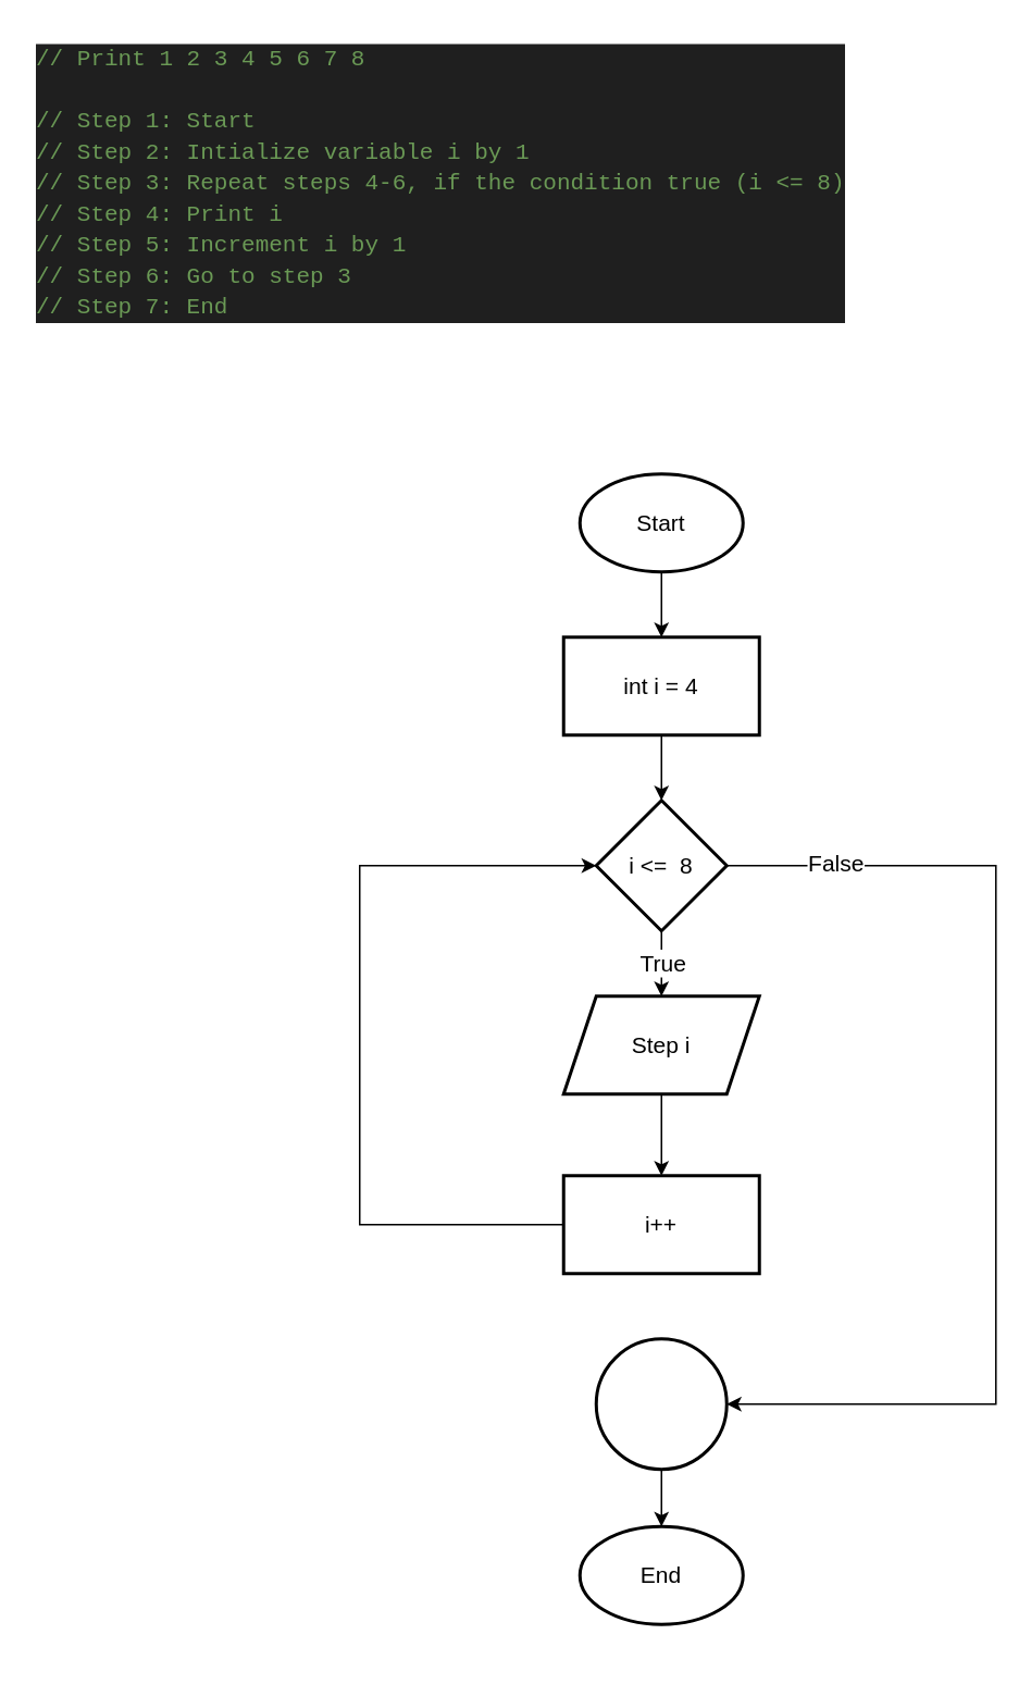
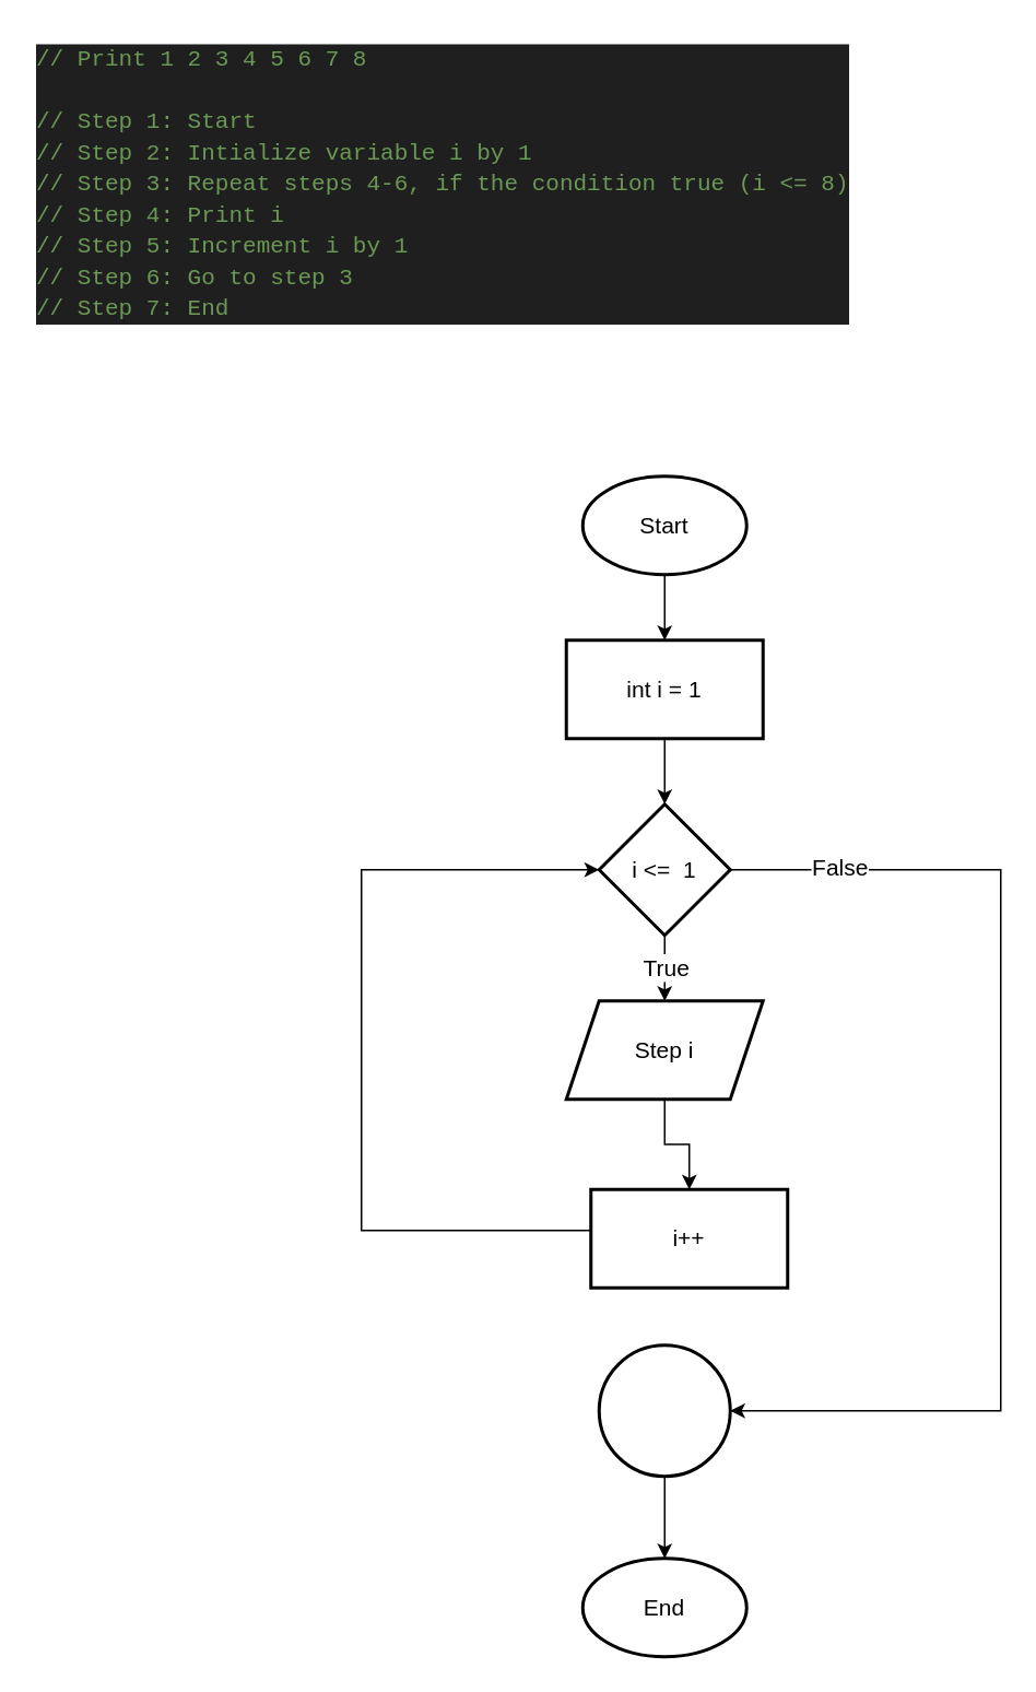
  <mxCell id="0" />
  <mxCell id="1" parent="0" />
  <mxCell id="2" value="&lt;div style=&quot;color: rgb(204, 204, 204); background-color: rgb(31, 31, 31); font-family: Consolas, &amp;quot;Courier New&amp;quot;, monospace; font-weight: normal; line-height: 19px; white-space: pre;&quot;&gt;&lt;div&gt;&lt;span style=&quot;color: #6a9955;&quot;&gt;// Print 1 2 3 4 5 6 7 8&lt;/span&gt;&lt;/div&gt;&lt;br&gt;&lt;div&gt;&lt;span style=&quot;color: #6a9955;&quot;&gt;// Step 1: Start&lt;/span&gt;&lt;/div&gt;&lt;div&gt;&lt;span style=&quot;color: #6a9955;&quot;&gt;// Step 2: Intialize variable i by 1&lt;/span&gt;&lt;/div&gt;&lt;div&gt;&lt;span style=&quot;color: #6a9955;&quot;&gt;// Step 3: Repeat steps 4-6, if the condition true (i &amp;lt;= 8)&lt;/span&gt;&lt;/div&gt;&lt;div&gt;&lt;span style=&quot;color: #6a9955;&quot;&gt;// Step 4: Print i&lt;/span&gt;&lt;/div&gt;&lt;div&gt;&lt;span style=&quot;color: #6a9955;&quot;&gt;// Step 5: Increment i by 1&lt;/span&gt;&lt;/div&gt;&lt;div&gt;&lt;span style=&quot;color: #6a9955;&quot;&gt;// Step 6: Go to step 3&lt;/span&gt;&lt;/div&gt;&lt;div&gt;&lt;span style=&quot;color: #6a9955;&quot;&gt;// Step 7: End&lt;/span&gt;&lt;/div&gt;&lt;/div&gt;" style="text;whiteSpace=wrap;html=1;fontSize=14;" vertex="1" parent="1"><mxGeometry x="20" y="20" width="490" height="190" as="geometry" /></mxCell>
  <mxCell id="3" value="" style="edgeStyle=orthogonalEdgeStyle;rounded=0;orthogonalLoop=1;jettySize=auto;html=1;fontSize=14;" edge="1" parent="1" source="4" target="7"><mxGeometry relative="1" as="geometry" /></mxCell>
  <mxCell id="4" value="Start" style="strokeWidth=2;html=1;shape=mxgraph.flowchart.start_1;whiteSpace=wrap;fontSize=14;" vertex="1" parent="1"><mxGeometry x="355" y="290" width="100" height="60" as="geometry" /></mxCell>
- <mxCell id="5" value="End" style="strokeWidth=2;html=1;shape=mxgraph.flowchart.start_1;whiteSpace=wrap;fontSize=14;" vertex="1" parent="1"><mxGeometry x="355" y="935" width="100" height="60" as="geometry" /></mxCell>
+ <mxCell id="5" value="End" style="strokeWidth=2;html=1;shape=mxgraph.flowchart.start_1;whiteSpace=wrap;fontSize=14;" vertex="1" parent="1"><mxGeometry x="355" y="950" width="100" height="60" as="geometry" /></mxCell>
  <mxCell id="6" value="" style="edgeStyle=orthogonalEdgeStyle;rounded=0;orthogonalLoop=1;jettySize=auto;html=1;fontSize=14;" edge="1" parent="1" source="7" target="12"><mxGeometry relative="1" as="geometry" /></mxCell>
- <mxCell id="7" value="int i = 4" style="whiteSpace=wrap;html=1;strokeWidth=2;fontSize=14;" vertex="1" parent="1"><mxGeometry x="345" y="390" width="120" height="60" as="geometry" /></mxCell>
+ <mxCell id="7" value="int i = 1" style="whiteSpace=wrap;html=1;strokeWidth=2;fontSize=14;" vertex="1" parent="1"><mxGeometry x="345" y="390" width="120" height="60" as="geometry" /></mxCell>
  <mxCell id="8" value="" style="edgeStyle=orthogonalEdgeStyle;rounded=0;orthogonalLoop=1;jettySize=auto;html=1;fontSize=14;" edge="1" parent="1" source="12" target="14"><mxGeometry relative="1" as="geometry" /></mxCell>
  <mxCell id="9" value="True" style="edgeLabel;html=1;align=center;verticalAlign=middle;resizable=0;points=[];fontSize=14;" vertex="1" connectable="0" parent="8"><mxGeometry x="-0.04" relative="1" as="geometry"><mxPoint as="offset" /></mxGeometry></mxCell>
  <mxCell id="10" value="" style="edgeStyle=orthogonalEdgeStyle;rounded=0;orthogonalLoop=1;jettySize=auto;html=1;fontSize=14;" edge="1" parent="1" source="12" target="18"><mxGeometry relative="1" as="geometry"><Array as="points"><mxPoint x="610" y="530" /><mxPoint x="610" y="860" /></Array></mxGeometry></mxCell>
  <mxCell id="11" value="False" style="edgeLabel;html=1;align=center;verticalAlign=middle;resizable=0;points=[];fontSize=14;" vertex="1" connectable="0" parent="10"><mxGeometry x="-0.801" y="2" relative="1" as="geometry"><mxPoint as="offset" /></mxGeometry></mxCell>
- <mxCell id="12" value="i &amp;lt;=&amp;nbsp; 8" style="rhombus;whiteSpace=wrap;html=1;strokeWidth=2;fontSize=14;" vertex="1" parent="1"><mxGeometry x="365" y="490" width="80" height="80" as="geometry" /></mxCell>
+ <mxCell id="12" value="i &amp;lt;=&amp;nbsp; 1" style="rhombus;whiteSpace=wrap;html=1;strokeWidth=2;fontSize=14;" vertex="1" parent="1"><mxGeometry x="365" y="490" width="80" height="80" as="geometry" /></mxCell>
  <mxCell id="13" value="" style="edgeStyle=orthogonalEdgeStyle;rounded=0;orthogonalLoop=1;jettySize=auto;html=1;fontSize=14;" edge="1" parent="1" source="14" target="16"><mxGeometry relative="1" as="geometry" /></mxCell>
  <mxCell id="14" value="Step i" style="shape=parallelogram;perimeter=parallelogramPerimeter;whiteSpace=wrap;html=1;fixedSize=1;strokeWidth=2;fontSize=14;" vertex="1" parent="1"><mxGeometry x="345" y="610" width="120" height="60" as="geometry" /></mxCell>
  <mxCell id="15" value="" style="edgeStyle=orthogonalEdgeStyle;rounded=0;orthogonalLoop=1;jettySize=auto;html=1;entryX=0;entryY=0.5;entryDx=0;entryDy=0;fontSize=14;" edge="1" parent="1" source="16" target="12"><mxGeometry relative="1" as="geometry"><mxPoint x="265" y="750" as="targetPoint" /><Array as="points"><mxPoint x="220" y="750" /><mxPoint x="220" y="530" /></Array></mxGeometry></mxCell>
- <mxCell id="16" value="i++" style="whiteSpace=wrap;html=1;strokeWidth=2;fontSize=14;" vertex="1" parent="1"><mxGeometry x="345" y="720" width="120" height="60" as="geometry" /></mxCell>
+ <mxCell id="16" value="i++" style="whiteSpace=wrap;html=1;strokeWidth=2;fontSize=14;" vertex="1" parent="1"><mxGeometry x="360" y="725" width="120" height="60" as="geometry" /></mxCell>
  <mxCell id="17" value="" style="edgeStyle=orthogonalEdgeStyle;rounded=0;orthogonalLoop=1;jettySize=auto;html=1;fontSize=14;" edge="1" parent="1" source="18" target="5"><mxGeometry relative="1" as="geometry" /></mxCell>
  <mxCell id="18" value="" style="ellipse;whiteSpace=wrap;html=1;strokeWidth=2;fontSize=14;" vertex="1" parent="1"><mxGeometry x="365" y="820" width="80" height="80" as="geometry" /></mxCell>
